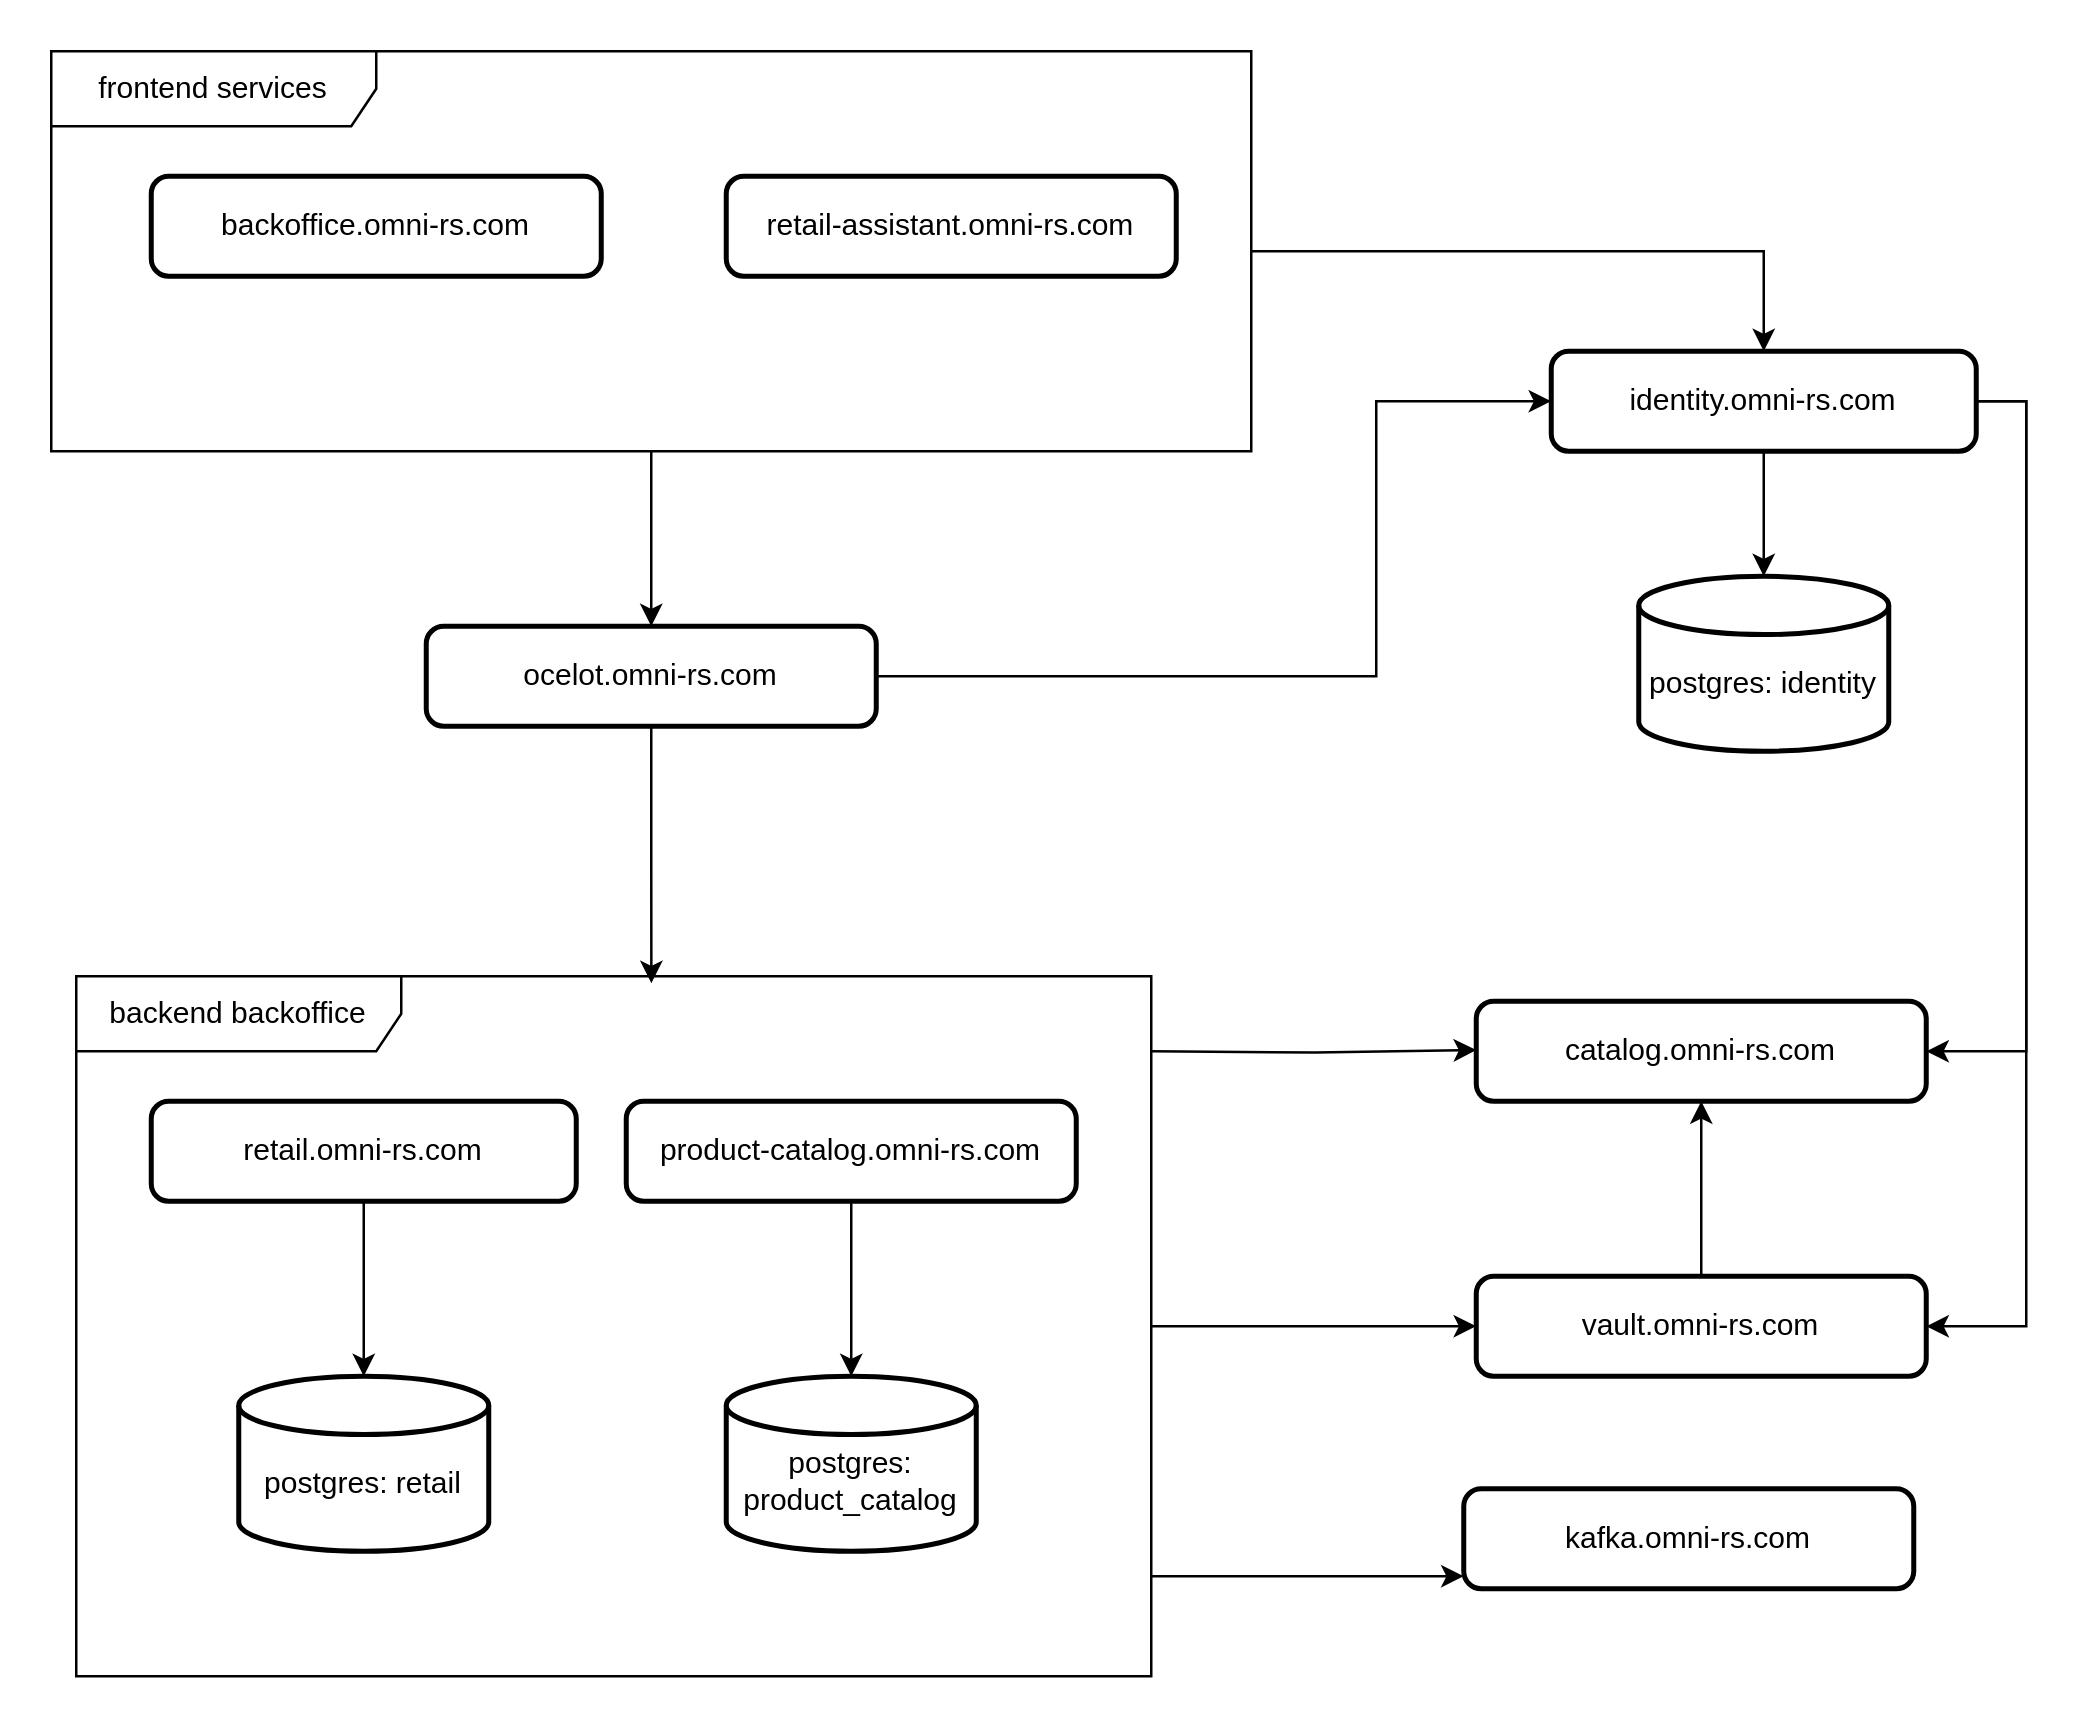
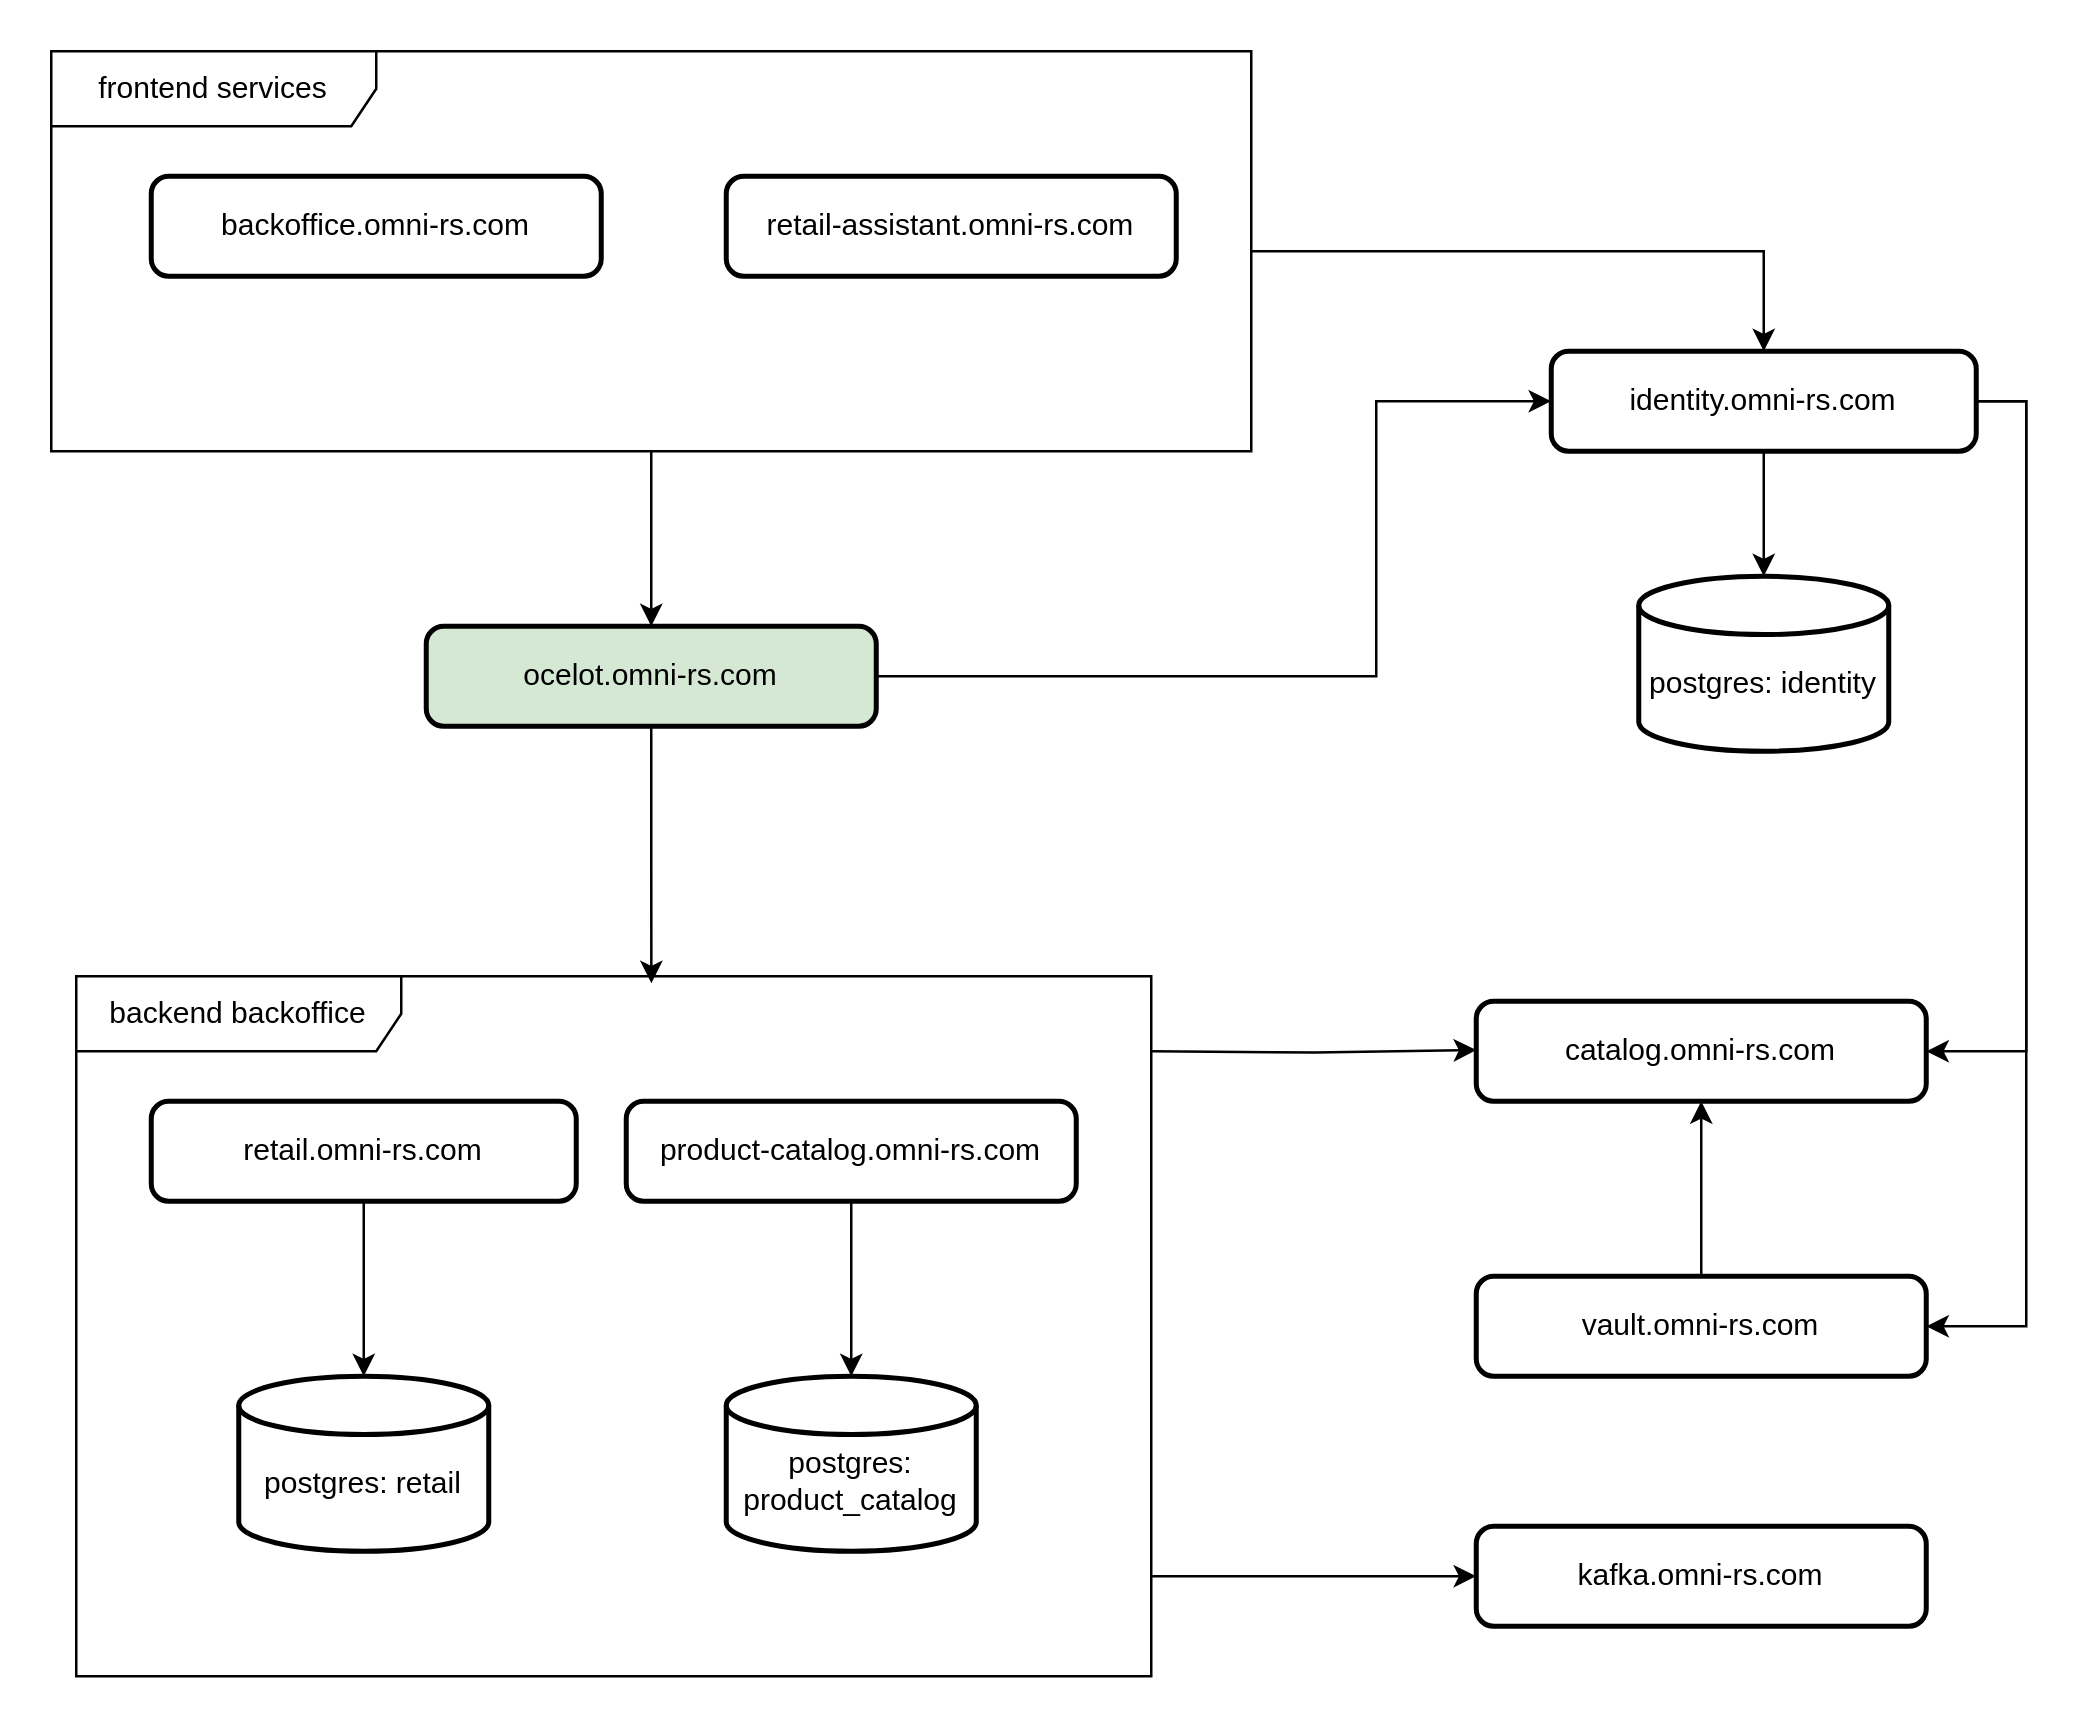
  <mxCell id="0" />
  <mxCell id="1" parent="0" />
  <mxCell id="2" style="edgeStyle=orthogonalEdgeStyle;rounded=0;orthogonalLoop=1;jettySize=auto;html=1;entryX=0;entryY=0.5;entryDx=0;entryDy=0;" edge="1" parent="1" source="3" target="7"><mxGeometry relative="1" as="geometry"><Array as="points"><mxPoint x="550" y="270" /><mxPoint x="550" y="160" /></Array></mxGeometry></mxCell>
- <mxCell id="3" value="ocelot.omni-rs.com" style="rounded=1;whiteSpace=wrap;html=1;absoluteArcSize=1;arcSize=14;strokeWidth=2;" vertex="1" parent="1"><mxGeometry x="170" y="250" width="180" height="40" as="geometry" /></mxCell>
+ <mxCell id="3" value="ocelot.omni-rs.com" style="rounded=1;whiteSpace=wrap;html=1;absoluteArcSize=1;arcSize=14;strokeWidth=2;fillColor=#d5e8d4;" vertex="1" parent="1"><mxGeometry x="170" y="250" width="180" height="40" as="geometry" /></mxCell>
  <mxCell id="4" style="edgeStyle=orthogonalEdgeStyle;rounded=0;orthogonalLoop=1;jettySize=auto;html=1;" edge="1" parent="1" source="7" target="8"><mxGeometry relative="1" as="geometry" /></mxCell>
  <mxCell id="5" style="edgeStyle=orthogonalEdgeStyle;rounded=0;orthogonalLoop=1;jettySize=auto;html=1;entryX=1;entryY=0.5;entryDx=0;entryDy=0;" edge="1" parent="1" source="7" target="12"><mxGeometry relative="1" as="geometry"><Array as="points"><mxPoint x="810" y="160" /><mxPoint x="810" y="530" /></Array></mxGeometry></mxCell>
  <mxCell id="6" style="edgeStyle=orthogonalEdgeStyle;rounded=0;orthogonalLoop=1;jettySize=auto;html=1;entryX=1;entryY=0.5;entryDx=0;entryDy=0;" edge="1" parent="1" source="7" target="9"><mxGeometry relative="1" as="geometry"><Array as="points"><mxPoint x="810" y="160" /><mxPoint x="810" y="420" /></Array></mxGeometry></mxCell>
  <mxCell id="7" value="identity.omni-rs.com" style="rounded=1;whiteSpace=wrap;html=1;absoluteArcSize=1;arcSize=14;strokeWidth=2;" vertex="1" parent="1"><mxGeometry x="620" y="140" width="170" height="40" as="geometry" /></mxCell>
  <mxCell id="8" value="&lt;div&gt;&lt;br&gt;&lt;/div&gt;postgres: identity" style="strokeWidth=2;html=1;shape=mxgraph.flowchart.database;whiteSpace=wrap;" vertex="1" parent="1"><mxGeometry x="655" y="230" width="100" height="70" as="geometry" /></mxCell>
  <mxCell id="9" value="catalog.omni-rs.com" style="rounded=1;whiteSpace=wrap;html=1;absoluteArcSize=1;arcSize=14;strokeWidth=2;" vertex="1" parent="1"><mxGeometry x="590" y="400" width="180" height="40" as="geometry" /></mxCell>
- <mxCell id="10" value="kafka.omni-rs.com" style="rounded=1;whiteSpace=wrap;html=1;absoluteArcSize=1;arcSize=14;strokeWidth=2;" vertex="1" parent="1"><mxGeometry x="585" y="595" width="180" height="40" as="geometry" /></mxCell>
+ <mxCell id="10" value="kafka.omni-rs.com" style="rounded=1;whiteSpace=wrap;html=1;absoluteArcSize=1;arcSize=14;strokeWidth=2;" vertex="1" parent="1"><mxGeometry x="590" y="610" width="180" height="40" as="geometry" /></mxCell>
  <mxCell id="11" style="edgeStyle=orthogonalEdgeStyle;rounded=0;orthogonalLoop=1;jettySize=auto;html=1;entryX=0.5;entryY=1;entryDx=0;entryDy=0;" edge="1" parent="1" source="12" target="9"><mxGeometry relative="1" as="geometry" /></mxCell>
  <mxCell id="12" value="vault.omni-rs.com" style="rounded=1;whiteSpace=wrap;html=1;absoluteArcSize=1;arcSize=14;strokeWidth=2;" vertex="1" parent="1"><mxGeometry x="590" y="510" width="180" height="40" as="geometry" /></mxCell>
  <mxCell id="13" value="" style="group" connectable="0" vertex="1" parent="1"><mxGeometry x="20" y="20" width="480" height="160" as="geometry" /></mxCell>
  <mxCell id="14" value="backoffice.omni-rs.com" style="rounded=1;whiteSpace=wrap;html=1;absoluteArcSize=1;arcSize=14;strokeWidth=2;" vertex="1" parent="13"><mxGeometry x="40" y="50" width="180" height="40" as="geometry" /></mxCell>
  <mxCell id="15" value="retail-assistant.omni-rs.com" style="rounded=1;whiteSpace=wrap;html=1;absoluteArcSize=1;arcSize=14;strokeWidth=2;" vertex="1" parent="13"><mxGeometry x="270" y="50" width="180" height="40" as="geometry" /></mxCell>
  <mxCell id="16" value="frontend services" style="shape=umlFrame;whiteSpace=wrap;html=1;pointerEvents=0;width=130;height=30;" vertex="1" parent="13"><mxGeometry width="480" height="160" as="geometry" /></mxCell>
  <mxCell id="17" value="" style="group" connectable="0" vertex="1" parent="1"><mxGeometry x="30" y="370" width="430" height="300" as="geometry" /></mxCell>
  <mxCell id="18" style="edgeStyle=orthogonalEdgeStyle;rounded=0;orthogonalLoop=1;jettySize=auto;html=1;" edge="1" parent="17" source="19" target="22"><mxGeometry relative="1" as="geometry" /></mxCell>
  <mxCell id="19" value="product-catalog.omni-rs.com" style="rounded=1;whiteSpace=wrap;html=1;absoluteArcSize=1;arcSize=14;strokeWidth=2;" vertex="1" parent="17"><mxGeometry x="220" y="70" width="180" height="40" as="geometry" /></mxCell>
  <mxCell id="20" value="retail.omni-rs.com" style="rounded=1;whiteSpace=wrap;html=1;absoluteArcSize=1;arcSize=14;strokeWidth=2;" vertex="1" parent="17"><mxGeometry x="30" y="70" width="170" height="40" as="geometry" /></mxCell>
  <mxCell id="21" value="&lt;div&gt;&lt;br&gt;&lt;/div&gt;postgres: retail" style="strokeWidth=2;html=1;shape=mxgraph.flowchart.database;whiteSpace=wrap;" vertex="1" parent="17"><mxGeometry x="65" y="180" width="100" height="70" as="geometry" /></mxCell>
  <mxCell id="22" value="&lt;div&gt;&lt;br&gt;&lt;/div&gt;postgres: product_catalog" style="strokeWidth=2;html=1;shape=mxgraph.flowchart.database;whiteSpace=wrap;" vertex="1" parent="17"><mxGeometry x="260" y="180" width="100" height="70" as="geometry" /></mxCell>
  <mxCell id="23" style="edgeStyle=orthogonalEdgeStyle;rounded=0;orthogonalLoop=1;jettySize=auto;html=1;entryX=0.5;entryY=0;entryDx=0;entryDy=0;entryPerimeter=0;" edge="1" parent="17" source="20" target="21"><mxGeometry relative="1" as="geometry" /></mxCell>
  <mxCell id="24" value="backend backoffice" style="shape=umlFrame;whiteSpace=wrap;html=1;pointerEvents=0;width=130;height=30;" vertex="1" parent="17"><mxGeometry y="20" width="430" height="280" as="geometry" /></mxCell>
  <mxCell id="25" style="edgeStyle=orthogonalEdgeStyle;rounded=0;orthogonalLoop=1;jettySize=auto;html=1;entryX=0.5;entryY=0;entryDx=0;entryDy=0;" edge="1" parent="1" source="16" target="3"><mxGeometry relative="1" as="geometry" /></mxCell>
  <mxCell id="26" style="edgeStyle=orthogonalEdgeStyle;rounded=0;orthogonalLoop=1;jettySize=auto;html=1;entryX=0.535;entryY=0.01;entryDx=0;entryDy=0;entryPerimeter=0;" edge="1" parent="1" source="3" target="24"><mxGeometry relative="1" as="geometry" /></mxCell>
- <mxCell id="27" style="edgeStyle=orthogonalEdgeStyle;rounded=0;orthogonalLoop=1;jettySize=auto;html=1;entryX=0;entryY=0.5;entryDx=0;entryDy=0;" edge="1" parent="1" source="24" target="12"><mxGeometry relative="1" as="geometry" /></mxCell>
  <mxCell id="28" style="edgeStyle=orthogonalEdgeStyle;rounded=0;orthogonalLoop=1;jettySize=auto;html=1;entryX=0;entryY=0.5;entryDx=0;entryDy=0;" edge="1" parent="1"><mxGeometry relative="1" as="geometry"><mxPoint x="460" y="420" as="sourcePoint" /><mxPoint x="590" y="419.5" as="targetPoint" /></mxGeometry></mxCell>
  <mxCell id="29" style="edgeStyle=orthogonalEdgeStyle;rounded=0;orthogonalLoop=1;jettySize=auto;html=1;entryX=0.5;entryY=0;entryDx=0;entryDy=0;" edge="1" parent="1" source="16" target="7"><mxGeometry relative="1" as="geometry" /></mxCell>
  <mxCell id="30" style="edgeStyle=orthogonalEdgeStyle;rounded=0;orthogonalLoop=1;jettySize=auto;html=1;" edge="1" parent="1" source="24" target="10"><mxGeometry relative="1" as="geometry"><Array as="points"><mxPoint x="480" y="630" /><mxPoint x="480" y="630" /></Array></mxGeometry></mxCell>
